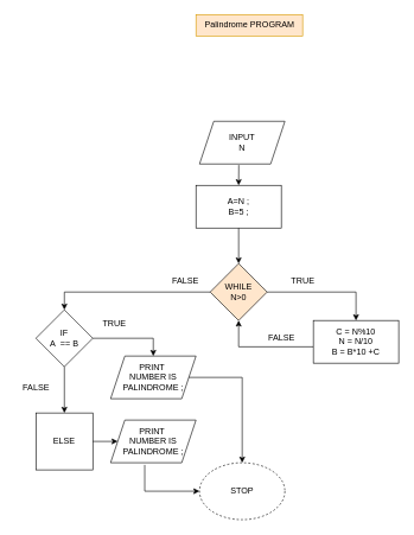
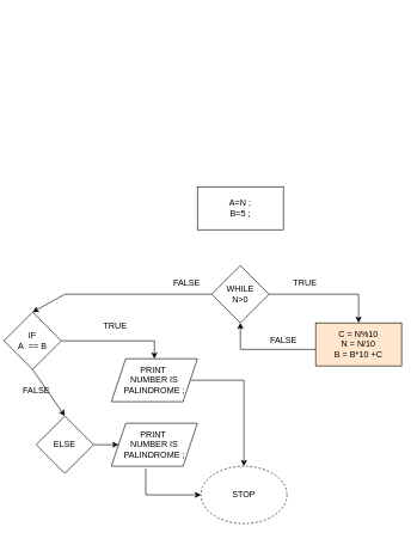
  <mxCell id="0" />
  <mxCell id="1" parent="0" />
- <mxCell id="2" value="INPUT&lt;br&gt;N" style="shape=parallelogram;perimeter=parallelogramPerimeter;whiteSpace=wrap;html=1;fixedSize=1;" parent="1" vertex="1"><mxGeometry x="280" y="170" width="120" height="60" as="geometry" /></mxCell>
- <mxCell id="3" value="WHILE &lt;br&gt;N&amp;gt;0" style="rhombus;whiteSpace=wrap;html=1;fillColor=#ffe6cc;" parent="1" vertex="1"><mxGeometry x="295" y="370" width="80" height="80" as="geometry" /></mxCell>
- <mxCell id="4" value="" style="endArrow=classic;html=1;rounded=0;exitX=0.46;exitY=1.024;exitDx=0;exitDy=0;exitPerimeter=0;entryX=0.5;entryY=0;entryDx=0;entryDy=0;" parent="1" source="2" target="8" edge="1"><mxGeometry width="50" height="50" relative="1" as="geometry"><mxPoint x="310" y="310" as="sourcePoint" /><mxPoint x="340" y="250" as="targetPoint" /></mxGeometry></mxCell>
+ <mxCell id="3" value="WHILE &lt;br&gt;N&amp;gt;0" style="rhombus;whiteSpace=wrap;html=1;" parent="1" vertex="1"><mxGeometry x="295" y="370" width="80" height="80" as="geometry" /></mxCell>
  <mxCell id="5" value="PRINT&amp;nbsp;&lt;br&gt;NUMBER IS PALINDROME ;" style="shape=parallelogram;perimeter=parallelogramPerimeter;whiteSpace=wrap;html=1;fixedSize=1;" parent="1" vertex="1"><mxGeometry x="155" y="500" width="120" height="60" as="geometry" /></mxCell>
  <mxCell id="6" value="STOP" style="ellipse;whiteSpace=wrap;html=1;dashed=1;" parent="1" vertex="1"><mxGeometry x="280" y="650" width="120" height="80" as="geometry" /></mxCell>
- <mxCell id="7" value="Palindrome PROGRAM" style="text;html=1;align=center;verticalAlign=middle;resizable=0;points=[];autosize=1;strokeColor=#d79b00;fillColor=#ffe6cc;shadow=0;sketch=0;" parent="1" vertex="1"><mxGeometry x="275" y="20" width="150" height="30" as="geometry" /></mxCell>
  <mxCell id="8" value="A=N ;&lt;br&gt;B=5 ;" style="rounded=0;whiteSpace=wrap;html=1;" parent="1" vertex="1"><mxGeometry x="275" y="260" width="120" height="60" as="geometry" /></mxCell>
- <mxCell id="9" value="IF&lt;br&gt;A&amp;nbsp; == B" style="rhombus;whiteSpace=wrap;html=1;" parent="1" vertex="1"><mxGeometry x="50" y="435" width="80" height="80" as="geometry" /></mxCell>
+ <mxCell id="9" value="IF&lt;br&gt;A&amp;nbsp; == B" style="rhombus;whiteSpace=wrap;html=1;" parent="1" vertex="1"><mxGeometry x="5" y="435" width="80" height="80" as="geometry" /></mxCell>
  <mxCell id="10" value="TRUE" style="text;html=1;align=center;verticalAlign=middle;resizable=0;points=[];autosize=1;strokeColor=none;fillColor=none;" parent="1" vertex="1"><mxGeometry x="395" y="380" width="60" height="30" as="geometry" /></mxCell>
  <mxCell id="11" value="FALSE" style="text;html=1;align=center;verticalAlign=middle;resizable=0;points=[];autosize=1;strokeColor=none;fillColor=none;" parent="1" vertex="1"><mxGeometry x="230" y="380" width="60" height="30" as="geometry" /></mxCell>
  <mxCell id="12" value="" style="endArrow=classic;html=1;rounded=0;entryX=0.5;entryY=1;entryDx=0;entryDy=0;exitX=0;exitY=0.617;exitDx=0;exitDy=0;exitPerimeter=0;" parent="1" source="16" target="3" edge="1"><mxGeometry width="50" height="50" relative="1" as="geometry"><mxPoint x="510" y="590" as="sourcePoint" /><mxPoint x="340" y="490" as="targetPoint" /><Array as="points"><mxPoint x="335" y="487" /></Array></mxGeometry></mxCell>
  <mxCell id="13" value="TRUE" style="text;html=1;align=center;verticalAlign=middle;resizable=0;points=[];autosize=1;strokeColor=none;fillColor=none;" parent="1" vertex="1"><mxGeometry x="130" y="440" width="60" height="30" as="geometry" /></mxCell>
  <mxCell id="14" value="FALSE" style="text;html=1;align=center;verticalAlign=middle;resizable=0;points=[];autosize=1;strokeColor=none;fillColor=none;" parent="1" vertex="1"><mxGeometry x="365" y="460" width="60" height="30" as="geometry" /></mxCell>
- <mxCell id="15" value="" style="endArrow=classic;html=1;rounded=0;exitX=0.5;exitY=1;exitDx=0;exitDy=0;entryX=0.5;entryY=0;entryDx=0;entryDy=0;" parent="1" source="8" target="3" edge="1"><mxGeometry width="50" height="50" relative="1" as="geometry"><mxPoint x="310" y="410" as="sourcePoint" /><mxPoint x="360" y="360" as="targetPoint" /></mxGeometry></mxCell>
- <mxCell id="16" value="C = N%10&lt;br&gt;N = N/10&lt;br&gt;B = B*10 +C" style="rounded=0;whiteSpace=wrap;html=1;" vertex="1" parent="1"><mxGeometry x="440" y="450" width="120" height="60" as="geometry" /></mxCell>
+ <mxCell id="16" value="C = N%10&lt;br&gt;N = N/10&lt;br&gt;B = B*10 +C" style="rounded=0;whiteSpace=wrap;html=1;fillColor=#ffe6cc;" vertex="1" parent="1"><mxGeometry x="440" y="450" width="120" height="60" as="geometry" /></mxCell>
  <mxCell id="17" value="" style="endArrow=classic;html=1;rounded=0;entryX=0.5;entryY=0;entryDx=0;entryDy=0;exitX=1;exitY=0.5;exitDx=0;exitDy=0;" edge="1" parent="1" source="3" target="16"><mxGeometry width="50" height="50" relative="1" as="geometry"><mxPoint x="310" y="610" as="sourcePoint" /><mxPoint x="360" y="560" as="targetPoint" /><Array as="points"><mxPoint x="500" y="410" /></Array></mxGeometry></mxCell>
- <mxCell id="18" value="ELSE" style="whiteSpace=wrap;html=1;rounded=0;" vertex="1" parent="1"><mxGeometry x="50" y="580" width="80" height="80" as="geometry" /></mxCell>
+ <mxCell id="18" value="ELSE" style="rhombus;whiteSpace=wrap;html=1;" vertex="1" parent="1"><mxGeometry x="50" y="580" width="80" height="80" as="geometry" /></mxCell>
  <mxCell id="19" value="" style="endArrow=classic;html=1;rounded=0;exitX=0;exitY=0.5;exitDx=0;exitDy=0;entryX=0.5;entryY=0;entryDx=0;entryDy=0;" edge="1" parent="1" source="3" target="9"><mxGeometry width="50" height="50" relative="1" as="geometry"><mxPoint x="310" y="600" as="sourcePoint" /><mxPoint x="360" y="550" as="targetPoint" /><Array as="points"><mxPoint x="90" y="410" /></Array></mxGeometry></mxCell>
  <mxCell id="20" value="" style="endArrow=classic;html=1;rounded=0;exitX=0.5;exitY=1;exitDx=0;exitDy=0;entryX=0.5;entryY=0;entryDx=0;entryDy=0;" edge="1" parent="1" source="9" target="18"><mxGeometry width="50" height="50" relative="1" as="geometry"><mxPoint x="310" y="600" as="sourcePoint" /><mxPoint x="360" y="550" as="targetPoint" /></mxGeometry></mxCell>
  <mxCell id="21" value="" style="endArrow=classic;html=1;rounded=0;exitX=1;exitY=0.5;exitDx=0;exitDy=0;entryX=0.5;entryY=0;entryDx=0;entryDy=0;" edge="1" parent="1" source="9" target="5"><mxGeometry width="50" height="50" relative="1" as="geometry"><mxPoint x="310" y="600" as="sourcePoint" /><mxPoint x="360" y="550" as="targetPoint" /><Array as="points"><mxPoint x="215" y="475" /></Array></mxGeometry></mxCell>
  <mxCell id="22" value="" style="endArrow=classic;html=1;rounded=0;exitX=1;exitY=0.5;exitDx=0;exitDy=0;entryX=0;entryY=0.5;entryDx=0;entryDy=0;" edge="1" parent="1" source="18" target="23"><mxGeometry width="50" height="50" relative="1" as="geometry"><mxPoint x="310" y="600" as="sourcePoint" /><mxPoint x="90" y="690" as="targetPoint" /></mxGeometry></mxCell>
  <mxCell id="23" value="PRINT&amp;nbsp;&lt;br&gt;NUMBER IS PALINDROME ;" style="shape=parallelogram;perimeter=parallelogramPerimeter;whiteSpace=wrap;html=1;fixedSize=1;" vertex="1" parent="1"><mxGeometry x="155" y="590" width="120" height="60" as="geometry" /></mxCell>
  <mxCell id="24" value="" style="endArrow=classic;html=1;rounded=0;exitX=1;exitY=0.5;exitDx=0;exitDy=0;entryX=0.5;entryY=0;entryDx=0;entryDy=0;" edge="1" parent="1" source="5" target="6"><mxGeometry width="50" height="50" relative="1" as="geometry"><mxPoint x="310" y="600" as="sourcePoint" /><mxPoint x="360" y="550" as="targetPoint" /><Array as="points"><mxPoint x="340" y="530" /></Array></mxGeometry></mxCell>
  <mxCell id="25" value="" style="endArrow=classic;html=1;rounded=0;exitX=0.4;exitY=1.05;exitDx=0;exitDy=0;exitPerimeter=0;entryX=0;entryY=0.5;entryDx=0;entryDy=0;" edge="1" parent="1" source="23" target="6"><mxGeometry width="50" height="50" relative="1" as="geometry"><mxPoint x="310" y="600" as="sourcePoint" /><mxPoint x="360" y="550" as="targetPoint" /><Array as="points"><mxPoint x="203" y="690" /></Array></mxGeometry></mxCell>
  <mxCell id="26" value="FALSE" style="text;html=1;align=center;verticalAlign=middle;resizable=0;points=[];autosize=1;strokeColor=none;fillColor=none;" vertex="1" parent="1"><mxGeometry x="20" y="530" width="60" height="30" as="geometry" /></mxCell>
